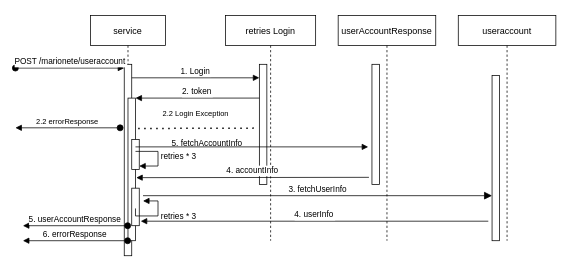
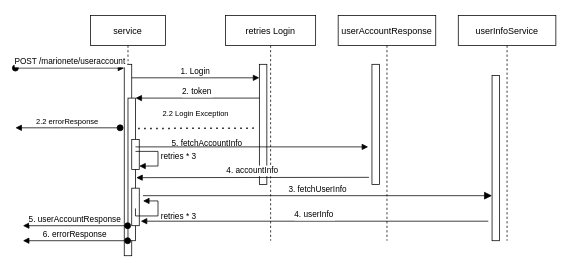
  <mxCell id="0" />
  <mxCell id="1" parent="0" />
  <mxCell id="2" value="service" style="shape=umlLifeline;perimeter=lifelinePerimeter;container=1;collapsible=0;recursiveResize=0;rounded=0;shadow=0;strokeWidth=1;" parent="1" vertex="1"><mxGeometry x="120" y="20" width="100" height="320" as="geometry" /></mxCell>
  <mxCell id="3" value="" style="points=[];perimeter=orthogonalPerimeter;rounded=0;shadow=0;strokeWidth=1;" parent="2" vertex="1"><mxGeometry x="45" y="65" width="10" height="255" as="geometry" /></mxCell>
  <mxCell id="4" value="POST /marionete/useraccount" style="verticalAlign=bottom;startArrow=oval;endArrow=block;startSize=8;shadow=0;strokeWidth=1;" parent="2" target="3" edge="1"><mxGeometry relative="1" as="geometry"><mxPoint x="-100" y="70" as="sourcePoint" /></mxGeometry></mxCell>
  <mxCell id="5" value="" style="points=[];perimeter=orthogonalPerimeter;rounded=0;shadow=0;strokeWidth=1;" parent="2" vertex="1"><mxGeometry x="50" y="110" width="10" height="190" as="geometry" /></mxCell>
  <mxCell id="6" value="" style="html=1;points=[];perimeter=orthogonalPerimeter;fontSize=11;" vertex="1" parent="2"><mxGeometry x="55" y="165" width="10" height="40" as="geometry" /></mxCell>
  <mxCell id="7" value="retries * 3" style="edgeStyle=orthogonalEdgeStyle;html=1;align=left;spacingLeft=2;endArrow=block;rounded=0;entryX=1;entryY=0.888;fontSize=11;strokeColor=default;entryDx=0;entryDy=0;entryPerimeter=0;" edge="1" target="6" parent="2"><mxGeometry relative="1" as="geometry"><mxPoint x="60" y="181" as="sourcePoint" /><Array as="points"><mxPoint x="90" y="181" /><mxPoint x="90" y="201" /></Array><mxPoint x="70" y="201" as="targetPoint" /></mxGeometry></mxCell>
  <mxCell id="8" value="" style="html=1;points=[];perimeter=orthogonalPerimeter;fontSize=11;" vertex="1" parent="2"><mxGeometry x="55" y="230" width="10" height="50" as="geometry" /></mxCell>
  <mxCell id="9" value="retries * 3" style="edgeStyle=orthogonalEdgeStyle;html=1;align=left;spacingLeft=2;endArrow=block;rounded=0;entryX=1;entryY=0;fontSize=11;strokeColor=default;" edge="1" parent="2"><mxGeometry relative="1" as="geometry"><mxPoint x="60" y="257" as="sourcePoint" /><Array as="points"><mxPoint x="60" y="267" /><mxPoint x="90" y="267" /><mxPoint x="90" y="247" /></Array><mxPoint x="70" y="247" as="targetPoint" /></mxGeometry></mxCell>
  <mxCell id="10" value="retries Login" style="shape=umlLifeline;perimeter=lifelinePerimeter;container=1;collapsible=0;recursiveResize=0;rounded=0;shadow=0;strokeWidth=1;" parent="1" vertex="1"><mxGeometry x="300" y="20" width="120" height="300" as="geometry" /></mxCell>
  <mxCell id="11" value="" style="points=[];perimeter=orthogonalPerimeter;rounded=0;shadow=0;strokeWidth=1;" parent="10" vertex="1"><mxGeometry x="45" y="65" width="10" height="160" as="geometry" /></mxCell>
  <mxCell id="12" value="" style="verticalAlign=bottom;endArrow=block;shadow=0;strokeWidth=1;strokeColor=default;endFill=1;" parent="1" source="5" edge="1"><mxGeometry relative="1" as="geometry"><mxPoint x="490" y="195" as="targetPoint" /></mxGeometry></mxCell>
  <mxCell id="13" value="1. Login" style="verticalAlign=bottom;endArrow=block;entryX=0;entryY=0;shadow=0;strokeWidth=1;" parent="1" edge="1"><mxGeometry relative="1" as="geometry"><mxPoint x="175" y="103" as="sourcePoint" /><mxPoint x="345" y="103" as="targetPoint" /></mxGeometry></mxCell>
  <mxCell id="14" value="2. token" style="verticalAlign=bottom;endArrow=block;entryX=1;entryY=0;shadow=0;strokeWidth=1;" parent="1" source="11" target="5" edge="1"><mxGeometry relative="1" as="geometry"><mxPoint x="240" y="140" as="sourcePoint" /></mxGeometry></mxCell>
  <mxCell id="15" value="3. fetchUserInfo" style="verticalAlign=bottom;endArrow=block;endSize=8;shadow=0;strokeWidth=1;endFill=1;" parent="1" target="19" edge="1"><mxGeometry relative="1" as="geometry"><mxPoint x="240" y="197" as="targetPoint" /><mxPoint x="190" y="260" as="sourcePoint" /></mxGeometry></mxCell>
  <mxCell id="16" value="userAccountResponse" style="shape=umlLifeline;perimeter=lifelinePerimeter;container=1;collapsible=0;recursiveResize=0;rounded=0;shadow=0;strokeWidth=1;" vertex="1" parent="1"><mxGeometry x="450" y="20" width="130" height="300" as="geometry" /></mxCell>
  <mxCell id="17" value="" style="points=[];perimeter=orthogonalPerimeter;rounded=0;shadow=0;strokeWidth=1;" vertex="1" parent="16"><mxGeometry x="45" y="65" width="10" height="160" as="geometry" /></mxCell>
- <mxCell id="18" value="useraccount" style="shape=umlLifeline;perimeter=lifelinePerimeter;container=1;collapsible=0;recursiveResize=0;rounded=0;shadow=0;strokeWidth=1;" vertex="1" parent="1"><mxGeometry x="610" y="20" width="130" height="300" as="geometry" /></mxCell>
+ <mxCell id="18" value="userInfoService" style="shape=umlLifeline;perimeter=lifelinePerimeter;container=1;collapsible=0;recursiveResize=0;rounded=0;shadow=0;strokeWidth=1;" vertex="1" parent="1"><mxGeometry x="610" y="20" width="130" height="300" as="geometry" /></mxCell>
  <mxCell id="19" value="" style="points=[];perimeter=orthogonalPerimeter;rounded=0;shadow=0;strokeWidth=1;" vertex="1" parent="18"><mxGeometry x="45" y="80" width="10" height="220" as="geometry" /></mxCell>
  <mxCell id="20" value="" style="endArrow=none;dashed=1;html=1;dashPattern=1 3;strokeWidth=2;rounded=0;exitX=1.36;exitY=0.213;exitDx=0;exitDy=0;exitPerimeter=0;" edge="1" parent="1" source="5"><mxGeometry width="50" height="50" relative="1" as="geometry"><mxPoint x="190" y="160" as="sourcePoint" /><mxPoint x="340" y="170" as="targetPoint" /></mxGeometry></mxCell>
  <mxCell id="21" value="&lt;font style=&quot;font-size: 10px;&quot;&gt;2.2 Login Exception&lt;/font&gt;" style="text;html=1;align=center;verticalAlign=middle;resizable=0;points=[];autosize=1;strokeColor=none;fillColor=none;" vertex="1" parent="1"><mxGeometry x="205" y="135" width="110" height="30" as="geometry" /></mxCell>
  <mxCell id="22" value="&lt;font style=&quot;font-size: 11px;&quot;&gt;5. fetchAccountInfo&lt;/font&gt;" style="text;html=1;align=center;verticalAlign=middle;resizable=0;points=[];autosize=1;strokeColor=none;fillColor=none;fontSize=10;" vertex="1" parent="1"><mxGeometry x="215" y="175" width="120" height="30" as="geometry" /></mxCell>
  <mxCell id="23" value="4. accountInfo" style="verticalAlign=bottom;endArrow=block;entryX=1;entryY=0;shadow=0;strokeWidth=1;exitX=-0.4;exitY=0.941;exitDx=0;exitDy=0;exitPerimeter=0;" edge="1" parent="1" source="17"><mxGeometry relative="1" as="geometry"><mxPoint x="346" y="236" as="sourcePoint" /><mxPoint x="181" y="236" as="targetPoint" /></mxGeometry></mxCell>
  <mxCell id="24" value="4. userInfo" style="verticalAlign=bottom;endArrow=block;entryX=1;entryY=0;shadow=0;strokeWidth=1;" edge="1" parent="1"><mxGeometry relative="1" as="geometry"><mxPoint x="650" y="294" as="sourcePoint" /><mxPoint x="187" y="294" as="targetPoint" /></mxGeometry></mxCell>
  <mxCell id="25" value="5. userAccountResponse" style="verticalAlign=bottom;startArrow=oval;endArrow=block;startSize=8;shadow=0;strokeWidth=1;" edge="1" parent="1" source="2"><mxGeometry relative="1" as="geometry"><mxPoint x="30" y="143" as="sourcePoint" /><mxPoint x="30" y="300" as="targetPoint" /></mxGeometry></mxCell>
  <mxCell id="26" value="2.2 errorResponse" style="verticalAlign=bottom;startArrow=oval;endArrow=block;startSize=8;shadow=0;strokeWidth=1;fontSize=10;" edge="1" parent="1"><mxGeometry relative="1" as="geometry"><mxPoint x="159.5" y="169.6" as="sourcePoint" /><mxPoint x="20" y="169.6" as="targetPoint" /><Array as="points"><mxPoint x="80" y="169.6" /></Array></mxGeometry></mxCell>
  <mxCell id="27" value="6. errorResponse" style="verticalAlign=bottom;startArrow=oval;endArrow=block;startSize=8;shadow=0;strokeWidth=1;" edge="1" parent="1"><mxGeometry relative="1" as="geometry"><mxPoint x="169.5" y="320" as="sourcePoint" /><mxPoint x="30" y="320" as="targetPoint" /></mxGeometry></mxCell>
